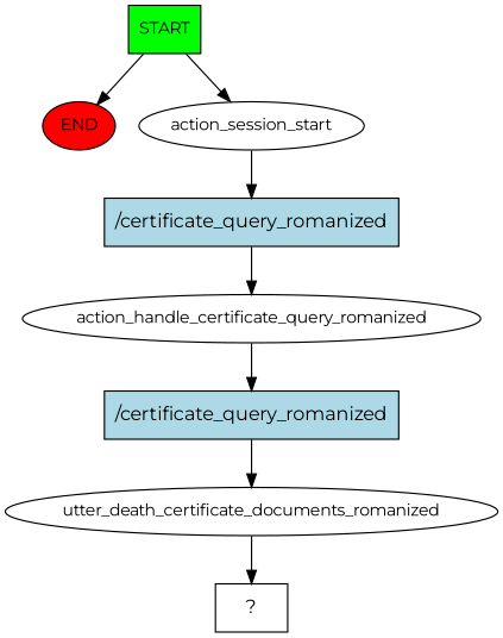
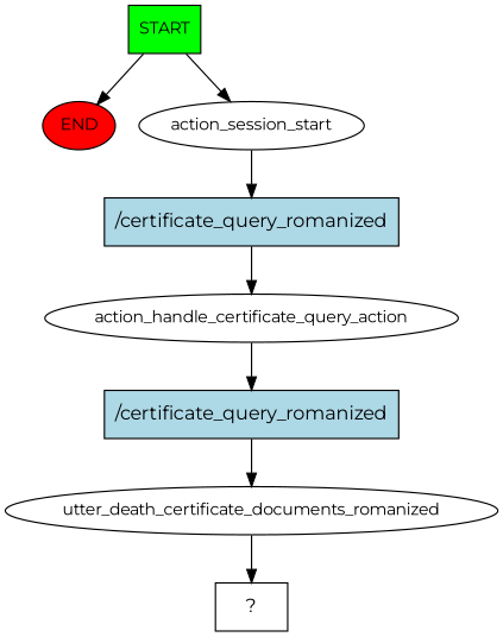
  digraph {
    fontname=Montserrat
    node [fontname=Montserrat fontsize=12]
    edge [fontname=Montserrat]
    n1 [fillcolor=green label=START shape=box style=filled]
    n2 [fillcolor=red label=END style=filled]
    n3 [label=action_session_start]
    n4 [fillcolor=lightblue label="/certificate_query_romanized" shape=rect style=filled fontsize=""]
-   n5 [label=action_handle_certificate_query_romanized]
+   n5 [label=action_handle_certificate_query_action]
    n6 [fillcolor=lightblue label="/certificate_query_romanized" shape=rect style=filled fontsize=""]
    n7 [label=utter_death_certificate_documents_romanized]
    n8 [label="  ?  " shape=rect fontsize=""]
    n1 -> n2
    n1 -> n3
    n3 -> n4
    n4 -> n5
    n5 -> n6
    n6 -> n7
    n7 -> n8
  }
